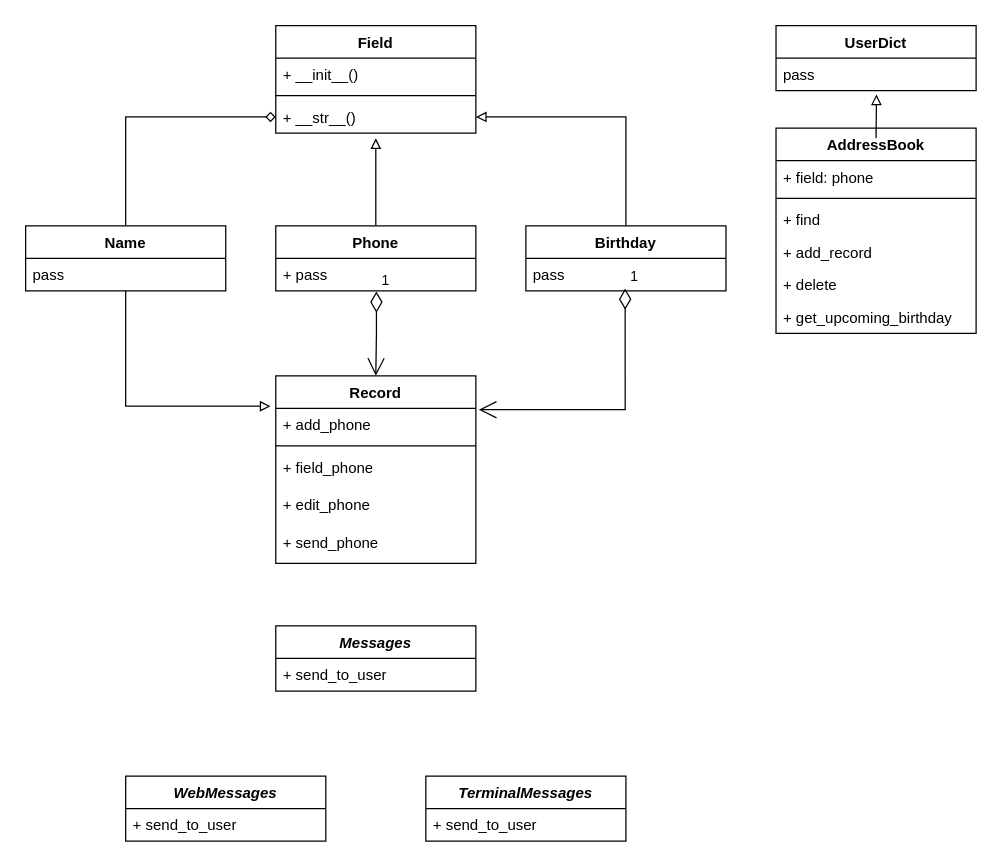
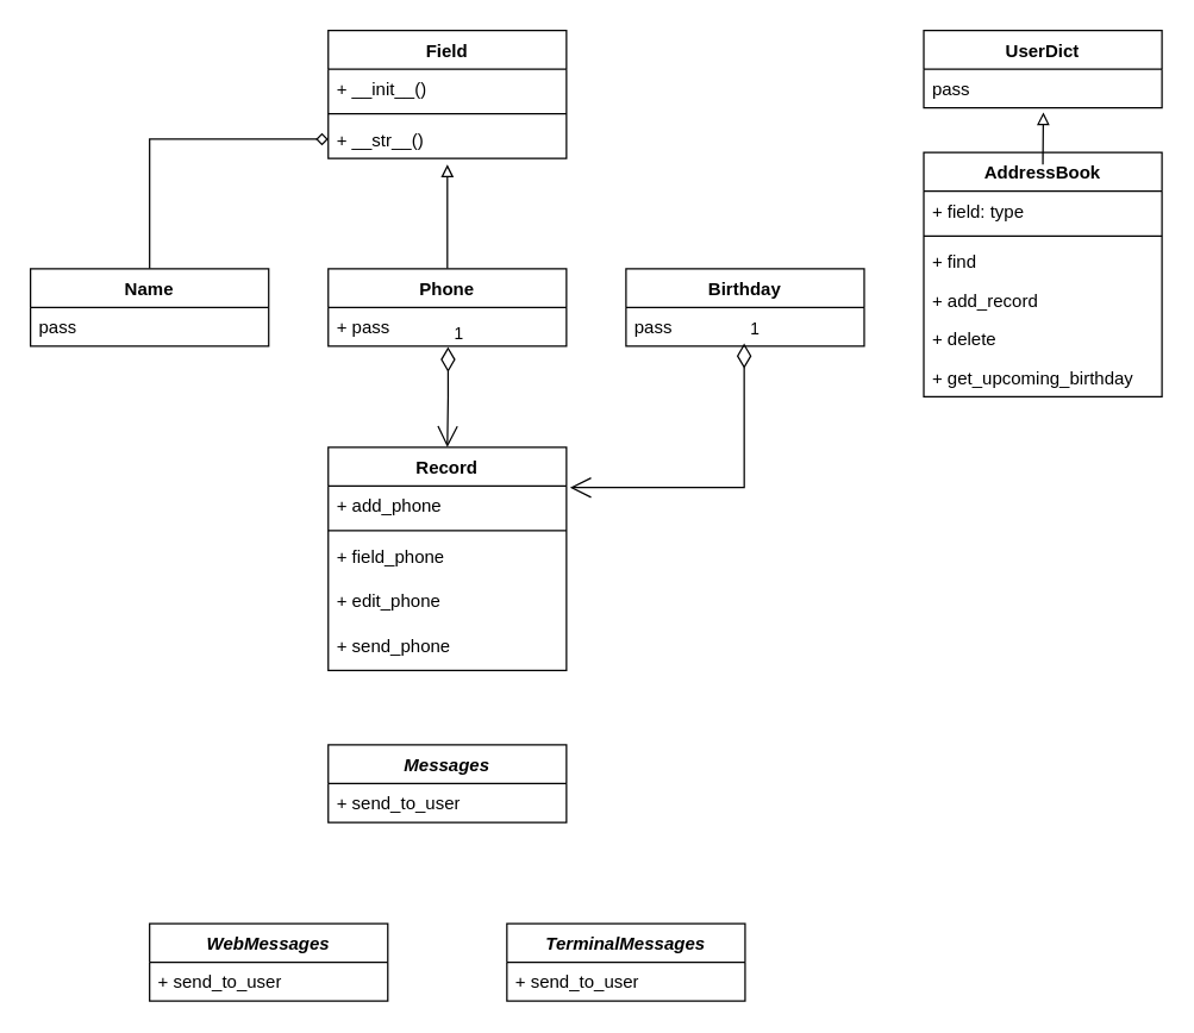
  <mxCell id="0" />
  <mxCell id="1" parent="0" />
  <mxCell id="2" value="Field" style="swimlane;fontStyle=1;align=center;verticalAlign=top;childLayout=stackLayout;horizontal=1;startSize=26;horizontalStack=0;resizeParent=1;resizeParentMax=0;resizeLast=0;collapsible=1;marginBottom=0;whiteSpace=wrap;html=1;labelBackgroundColor=none;" parent="1" vertex="1"><mxGeometry x="220" width="160" height="86" as="geometry" y="20"><mxRectangle x="120" y="400" width="70" height="30" as="alternateBounds" /></mxGeometry></mxCell>
  <mxCell id="3" value="+ __init__()" style="text;strokeColor=none;fillColor=none;align=left;verticalAlign=top;spacingLeft=4;spacingRight=4;overflow=hidden;rotatable=0;points=[[0,0.5],[1,0.5]];portConstraint=eastwest;whiteSpace=wrap;html=1;labelBackgroundColor=none;" parent="2" vertex="1"><mxGeometry y="26" width="160" height="26" as="geometry" /></mxCell>
  <mxCell id="4" value="" style="line;strokeWidth=1;fillColor=none;align=left;verticalAlign=middle;spacingTop=-1;spacingLeft=3;spacingRight=3;rotatable=0;labelPosition=right;points=[];portConstraint=eastwest;labelBackgroundColor=none;" parent="2" vertex="1"><mxGeometry y="52" width="160" height="8" as="geometry" /></mxCell>
  <mxCell id="5" value="+ __str__()" style="text;strokeColor=none;fillColor=none;align=left;verticalAlign=top;spacingLeft=4;spacingRight=4;overflow=hidden;rotatable=0;points=[[0,0.5],[1,0.5]];portConstraint=eastwest;whiteSpace=wrap;html=1;labelBackgroundColor=none;" parent="2" vertex="1"><mxGeometry y="60" width="160" height="26" as="geometry" /></mxCell>
  <mxCell id="6" style="edgeStyle=orthogonalEdgeStyle;rounded=0;orthogonalLoop=1;jettySize=auto;html=1;exitX=0.5;exitY=0;exitDx=0;exitDy=0;endArrow=block;endFill=0;labelBackgroundColor=none;fontColor=default;" parent="1" source="7" edge="1"><mxGeometry relative="1" as="geometry"><mxPoint x="300" y="110" as="targetPoint" /></mxGeometry></mxCell>
  <mxCell id="7" value="Phone" style="swimlane;fontStyle=1;align=center;verticalAlign=top;childLayout=stackLayout;horizontal=1;startSize=26;horizontalStack=0;resizeParent=1;resizeParentMax=0;resizeLast=0;collapsible=1;marginBottom=0;whiteSpace=wrap;html=1;labelBackgroundColor=none;" parent="1" vertex="1"><mxGeometry x="220" y="180" width="160" height="52" as="geometry" /></mxCell>
  <mxCell id="8" value="+ pass" style="text;strokeColor=none;fillColor=none;align=left;verticalAlign=top;spacingLeft=4;spacingRight=4;overflow=hidden;rotatable=0;points=[[0,0.5],[1,0.5]];portConstraint=eastwest;whiteSpace=wrap;html=1;labelBackgroundColor=none;" parent="7" vertex="1"><mxGeometry y="26" width="160" height="26" as="geometry" /></mxCell>
- <mxCell id="9" style="edgeStyle=orthogonalEdgeStyle;rounded=0;orthogonalLoop=1;jettySize=auto;html=1;exitX=0.5;exitY=0;exitDx=0;exitDy=0;entryX=1;entryY=0.5;entryDx=0;entryDy=0;fontFamily=Helvetica;fontSize=12;fontColor=default;labelBackgroundColor=none;endArrow=block;endFill=0;" parent="1" source="10" target="5" edge="1"><mxGeometry relative="1" as="geometry" /></mxCell>
  <mxCell id="10" value="Birthday" style="swimlane;fontStyle=1;align=center;verticalAlign=top;childLayout=stackLayout;horizontal=1;startSize=26;horizontalStack=0;resizeParent=1;resizeParentMax=0;resizeLast=0;collapsible=1;marginBottom=0;whiteSpace=wrap;html=1;labelBackgroundColor=none;" parent="1" vertex="1"><mxGeometry x="420" y="180" width="160" height="52" as="geometry" /></mxCell>
  <mxCell id="11" value="pass&lt;div&gt;&lt;br&gt;&lt;/div&gt;" style="text;strokeColor=none;fillColor=none;align=left;verticalAlign=top;spacingLeft=4;spacingRight=4;overflow=hidden;rotatable=0;points=[[0,0.5],[1,0.5]];portConstraint=eastwest;whiteSpace=wrap;html=1;labelBackgroundColor=none;" parent="10" vertex="1"><mxGeometry y="26" width="160" height="26" as="geometry" /></mxCell>
  <mxCell id="12" style="edgeStyle=orthogonalEdgeStyle;rounded=0;orthogonalLoop=1;jettySize=auto;html=1;exitX=0.5;exitY=0;exitDx=0;exitDy=0;entryX=0;entryY=0.5;entryDx=0;entryDy=0;fontFamily=Helvetica;fontSize=12;fontColor=default;labelBackgroundColor=none;endArrow=diamond;endFill=0;" parent="1" source="13" target="5" edge="1"><mxGeometry relative="1" as="geometry" /></mxCell>
  <mxCell id="13" value="Name" style="swimlane;fontStyle=1;align=center;verticalAlign=top;childLayout=stackLayout;horizontal=1;startSize=26;horizontalStack=0;resizeParent=1;resizeParentMax=0;resizeLast=0;collapsible=1;marginBottom=0;whiteSpace=wrap;html=1;labelBackgroundColor=none;" parent="1" vertex="1"><mxGeometry y="180" width="160" height="52" as="geometry" x="20" /></mxCell>
  <mxCell id="14" value="pass" style="text;strokeColor=none;fillColor=none;align=left;verticalAlign=top;spacingLeft=4;spacingRight=4;overflow=hidden;rotatable=0;points=[[0,0.5],[1,0.5]];portConstraint=eastwest;whiteSpace=wrap;html=1;labelBackgroundColor=none;" parent="13" vertex="1"><mxGeometry y="26" width="160" height="26" as="geometry" /></mxCell>
  <mxCell id="15" value="UserDict" style="swimlane;fontStyle=1;align=center;verticalAlign=top;childLayout=stackLayout;horizontal=1;startSize=26;horizontalStack=0;resizeParent=1;resizeParentMax=0;resizeLast=0;collapsible=1;marginBottom=0;whiteSpace=wrap;html=1;labelBackgroundColor=none;" parent="1" vertex="1"><mxGeometry x="620" width="160" height="52" as="geometry" y="20"><mxRectangle x="610" width="90" height="30" as="alternateBounds" /></mxGeometry></mxCell>
  <mxCell id="16" value="pass" style="text;strokeColor=none;fillColor=none;align=left;verticalAlign=top;spacingLeft=4;spacingRight=4;overflow=hidden;rotatable=0;points=[[0,0.5],[1,0.5]];portConstraint=eastwest;whiteSpace=wrap;html=1;labelBackgroundColor=none;" parent="15" vertex="1"><mxGeometry y="26" width="160" height="26" as="geometry" /></mxCell>
  <mxCell id="17" value="AddressBook" style="swimlane;fontStyle=1;align=center;verticalAlign=top;childLayout=stackLayout;horizontal=1;startSize=26;horizontalStack=0;resizeParent=1;resizeParentMax=0;resizeLast=0;collapsible=1;marginBottom=0;whiteSpace=wrap;html=1;labelBackgroundColor=none;" parent="1" vertex="1"><mxGeometry x="620" y="102" width="160" height="164" as="geometry"><mxRectangle x="610" y="160" width="110" height="30" as="alternateBounds" /></mxGeometry></mxCell>
- <mxCell id="18" value="+ field: phone" style="text;strokeColor=none;fillColor=none;align=left;verticalAlign=top;spacingLeft=4;spacingRight=4;overflow=hidden;rotatable=0;points=[[0,0.5],[1,0.5]];portConstraint=eastwest;whiteSpace=wrap;html=1;labelBackgroundColor=none;" parent="17" vertex="1"><mxGeometry y="26" width="160" height="26" as="geometry" /></mxCell>
+ <mxCell id="18" value="+ field: type" style="text;strokeColor=none;fillColor=none;align=left;verticalAlign=top;spacingLeft=4;spacingRight=4;overflow=hidden;rotatable=0;points=[[0,0.5],[1,0.5]];portConstraint=eastwest;whiteSpace=wrap;html=1;labelBackgroundColor=none;" parent="17" vertex="1"><mxGeometry y="26" width="160" height="26" as="geometry" /></mxCell>
  <mxCell id="19" value="" style="line;strokeWidth=1;fillColor=none;align=left;verticalAlign=middle;spacingTop=-1;spacingLeft=3;spacingRight=3;rotatable=0;labelPosition=right;points=[];portConstraint=eastwest;labelBackgroundColor=none;" parent="17" vertex="1"><mxGeometry y="52" width="160" height="8" as="geometry" /></mxCell>
  <mxCell id="20" value="+ find" style="text;strokeColor=none;fillColor=none;align=left;verticalAlign=top;spacingLeft=4;spacingRight=4;overflow=hidden;rotatable=0;points=[[0,0.5],[1,0.5]];portConstraint=eastwest;whiteSpace=wrap;html=1;labelBackgroundColor=none;" parent="17" vertex="1"><mxGeometry y="60" width="160" height="26" as="geometry" /></mxCell>
  <mxCell id="21" value="+ add_record" style="text;strokeColor=none;fillColor=none;align=left;verticalAlign=top;spacingLeft=4;spacingRight=4;overflow=hidden;rotatable=0;points=[[0,0.5],[1,0.5]];portConstraint=eastwest;whiteSpace=wrap;html=1;labelBackgroundColor=none;" parent="17" vertex="1"><mxGeometry y="86" width="160" height="26" as="geometry" /></mxCell>
  <mxCell id="22" value="+ delete" style="text;strokeColor=none;fillColor=none;align=left;verticalAlign=top;spacingLeft=4;spacingRight=4;overflow=hidden;rotatable=0;points=[[0,0.5],[1,0.5]];portConstraint=eastwest;whiteSpace=wrap;html=1;labelBackgroundColor=none;" parent="17" vertex="1"><mxGeometry y="112" width="160" height="26" as="geometry" /></mxCell>
  <mxCell id="23" value="+ get_upcoming_birthday" style="text;strokeColor=none;fillColor=none;align=left;verticalAlign=top;spacingLeft=4;spacingRight=4;overflow=hidden;rotatable=0;points=[[0,0.5],[1,0.5]];portConstraint=eastwest;whiteSpace=wrap;html=1;labelBackgroundColor=none;" parent="17" vertex="1"><mxGeometry y="138" width="160" height="26" as="geometry" /></mxCell>
  <mxCell id="24" style="edgeStyle=orthogonalEdgeStyle;rounded=0;orthogonalLoop=1;jettySize=auto;html=1;exitX=0.5;exitY=0;exitDx=0;exitDy=0;endArrow=block;endFill=0;labelBackgroundColor=none;fontColor=default;entryX=0.502;entryY=1.114;entryDx=0;entryDy=0;entryPerimeter=0;" parent="1" source="17" target="16" edge="1"><mxGeometry relative="1" as="geometry"><Array as="points"><mxPoint x="700" y="110" /><mxPoint x="700" y="110" /></Array><mxPoint x="700" y="80" as="targetPoint" /></mxGeometry></mxCell>
  <mxCell id="25" value="Record" style="swimlane;fontStyle=1;align=center;verticalAlign=top;childLayout=stackLayout;horizontal=1;startSize=26;horizontalStack=0;resizeParent=1;resizeParentMax=0;resizeLast=0;collapsible=1;marginBottom=0;whiteSpace=wrap;html=1;" parent="1" vertex="1"><mxGeometry x="220" y="300" width="160" height="150" as="geometry" /></mxCell>
  <mxCell id="26" value="+ add_phone" style="text;strokeColor=none;fillColor=none;align=left;verticalAlign=top;spacingLeft=4;spacingRight=4;overflow=hidden;rotatable=0;points=[[0,0.5],[1,0.5]];portConstraint=eastwest;whiteSpace=wrap;html=1;" parent="25" vertex="1"><mxGeometry y="26" width="160" height="26" as="geometry" /></mxCell>
  <mxCell id="27" value="" style="line;strokeWidth=1;fillColor=none;align=left;verticalAlign=middle;spacingTop=-1;spacingLeft=3;spacingRight=3;rotatable=0;labelPosition=right;points=[];portConstraint=eastwest;strokeColor=inherit;" parent="25" vertex="1"><mxGeometry y="52" width="160" height="8" as="geometry" /></mxCell>
  <mxCell id="28" value="+ field_phone" style="text;strokeColor=none;fillColor=none;align=left;verticalAlign=top;spacingLeft=4;spacingRight=4;overflow=hidden;rotatable=0;points=[[0,0.5],[1,0.5]];portConstraint=eastwest;whiteSpace=wrap;html=1;" parent="25" vertex="1"><mxGeometry y="60" width="160" height="30" as="geometry" /></mxCell>
  <mxCell id="29" value="+ edit_phone" style="text;strokeColor=none;fillColor=none;align=left;verticalAlign=top;spacingLeft=4;spacingRight=4;overflow=hidden;rotatable=0;points=[[0,0.5],[1,0.5]];portConstraint=eastwest;whiteSpace=wrap;html=1;" parent="25" vertex="1"><mxGeometry y="90" width="160" height="30" as="geometry" /></mxCell>
  <mxCell id="30" value="+ send_phone" style="text;strokeColor=none;fillColor=none;align=left;verticalAlign=top;spacingLeft=4;spacingRight=4;overflow=hidden;rotatable=0;points=[[0,0.5],[1,0.5]];portConstraint=eastwest;whiteSpace=wrap;html=1;" parent="25" vertex="1"><mxGeometry y="120" width="160" height="30" as="geometry" /></mxCell>
- <mxCell id="31" style="edgeStyle=orthogonalEdgeStyle;rounded=0;orthogonalLoop=1;jettySize=auto;html=1;entryX=-0.026;entryY=-0.065;entryDx=0;entryDy=0;entryPerimeter=0;endArrow=block;endFill=0;" edge="1" parent="1" source="13" target="26"><mxGeometry relative="1" as="geometry" /></mxCell>
  <mxCell id="32" value="1" style="endArrow=open;html=1;endSize=12;startArrow=diamondThin;startSize=14;startFill=0;edgeStyle=orthogonalEdgeStyle;align=left;verticalAlign=bottom;rounded=0;exitX=0.503;exitY=1.021;exitDx=0;exitDy=0;exitPerimeter=0;entryX=0.5;entryY=0;entryDx=0;entryDy=0;" edge="1" parent="1" source="8" target="25"><mxGeometry x="-1" y="3" relative="1" as="geometry"><mxPoint x="320" y="240" as="sourcePoint" /><mxPoint x="480" y="240" as="targetPoint" /></mxGeometry></mxCell>
  <mxCell id="33" value="1" style="endArrow=open;html=1;endSize=12;startArrow=diamondThin;startSize=14;startFill=0;edgeStyle=orthogonalEdgeStyle;align=left;verticalAlign=bottom;rounded=0;exitX=0.496;exitY=0.931;exitDx=0;exitDy=0;exitPerimeter=0;entryX=1.015;entryY=0.041;entryDx=0;entryDy=0;entryPerimeter=0;" edge="1" parent="1" source="11" target="26"><mxGeometry x="-1" y="3" relative="1" as="geometry"><mxPoint x="320" y="240" as="sourcePoint" /><mxPoint x="480" y="240" as="targetPoint" /><Array as="points"><mxPoint x="499" y="327" /></Array></mxGeometry></mxCell>
  <mxCell id="34" value="&lt;i&gt;Messages&lt;/i&gt;" style="swimlane;fontStyle=1;align=center;verticalAlign=top;childLayout=stackLayout;horizontal=1;startSize=26;horizontalStack=0;resizeParent=1;resizeParentMax=0;resizeLast=0;collapsible=1;marginBottom=0;whiteSpace=wrap;html=1;" vertex="1" parent="1"><mxGeometry x="220" y="500" width="160" height="52" as="geometry" /></mxCell>
  <mxCell id="35" value="+ send_to_user" style="text;strokeColor=none;fillColor=none;align=left;verticalAlign=top;spacingLeft=4;spacingRight=4;overflow=hidden;rotatable=0;points=[[0,0.5],[1,0.5]];portConstraint=eastwest;whiteSpace=wrap;html=1;" vertex="1" parent="34"><mxGeometry y="26" width="160" height="26" as="geometry" /></mxCell>
  <mxCell id="36" value="&lt;i&gt;TerminalMessages&lt;/i&gt;" style="swimlane;fontStyle=1;align=center;verticalAlign=top;childLayout=stackLayout;horizontal=1;startSize=26;horizontalStack=0;resizeParent=1;resizeParentMax=0;resizeLast=0;collapsible=1;marginBottom=0;whiteSpace=wrap;html=1;" vertex="1" parent="1"><mxGeometry x="340" y="620" width="160" height="52" as="geometry" /></mxCell>
  <mxCell id="37" value="+ send_to_user" style="text;strokeColor=none;fillColor=none;align=left;verticalAlign=top;spacingLeft=4;spacingRight=4;overflow=hidden;rotatable=0;points=[[0,0.5],[1,0.5]];portConstraint=eastwest;whiteSpace=wrap;html=1;" vertex="1" parent="36"><mxGeometry y="26" width="160" height="26" as="geometry" /></mxCell>
  <mxCell id="38" value="&lt;i&gt;WebMessages&lt;/i&gt;" style="swimlane;fontStyle=1;align=center;verticalAlign=top;childLayout=stackLayout;horizontal=1;startSize=26;horizontalStack=0;resizeParent=1;resizeParentMax=0;resizeLast=0;collapsible=1;marginBottom=0;whiteSpace=wrap;html=1;" vertex="1" parent="1"><mxGeometry x="100" y="620" width="160" height="52" as="geometry" /></mxCell>
  <mxCell id="39" value="+ send_to_user" style="text;strokeColor=none;fillColor=none;align=left;verticalAlign=top;spacingLeft=4;spacingRight=4;overflow=hidden;rotatable=0;points=[[0,0.5],[1,0.5]];portConstraint=eastwest;whiteSpace=wrap;html=1;" vertex="1" parent="38"><mxGeometry y="26" width="160" height="26" as="geometry" /></mxCell>
